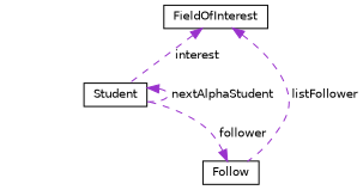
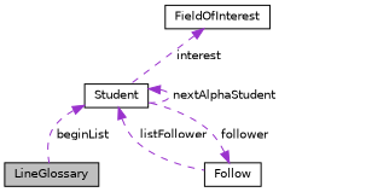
  digraph {
    node [color=black fillcolor=white fontname=Helvetica fontsize=10 shape=record style=filled]
    edge [color=darkorchid3 dir=back fontname=Helvetica fontsize=10 labelfontname=Helvetica labelfontsize=10 style=dashed]
+   n1 [fillcolor=grey75 fontcolor=black height=0.2 label=LineGlossary width=0.4]
    n2 [height=0.2 label=Student width=0.4]
    n3 [height=0.2 label=Follow width=0.4]
    n4 [height=0.2 label=FieldOfInterest width=0.4]
+   n2 -> n1 [label=" beginList"]
    n2 -> n2 [label=" nextAlphaStudent"]
-   n4 -> n3 [label=" listFollower"]
+   n2 -> n3 [label=" listFollower"]
    n3 -> n2 [label=" follower"]
    n4 -> n2 [label=" interest"]
  }
